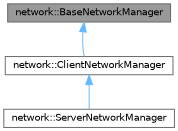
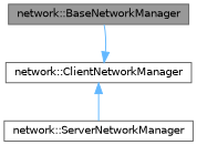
  digraph {
    node [color=gray40 fillcolor=white fontname=Helvetica fontsize=10 shape=box style=filled]
    edge [color=steelblue1 dir=back fontname=Helvetica fontsize=10 labelfontname=Helvetica labelfontsize=10 style=solid]
    n1 [fillcolor=grey60 fontcolor=black height=0.2 label="network::BaseNetworkManager" width=0.4]
    n2 [height=0.2 label="network::ClientNetworkManager" width=0.4]
    n3 [height=0.2 label="network::ServerNetworkManager" width=0.4]
-   n1 -> n2
+   n2 -> n1
    n2 -> n3
  }
